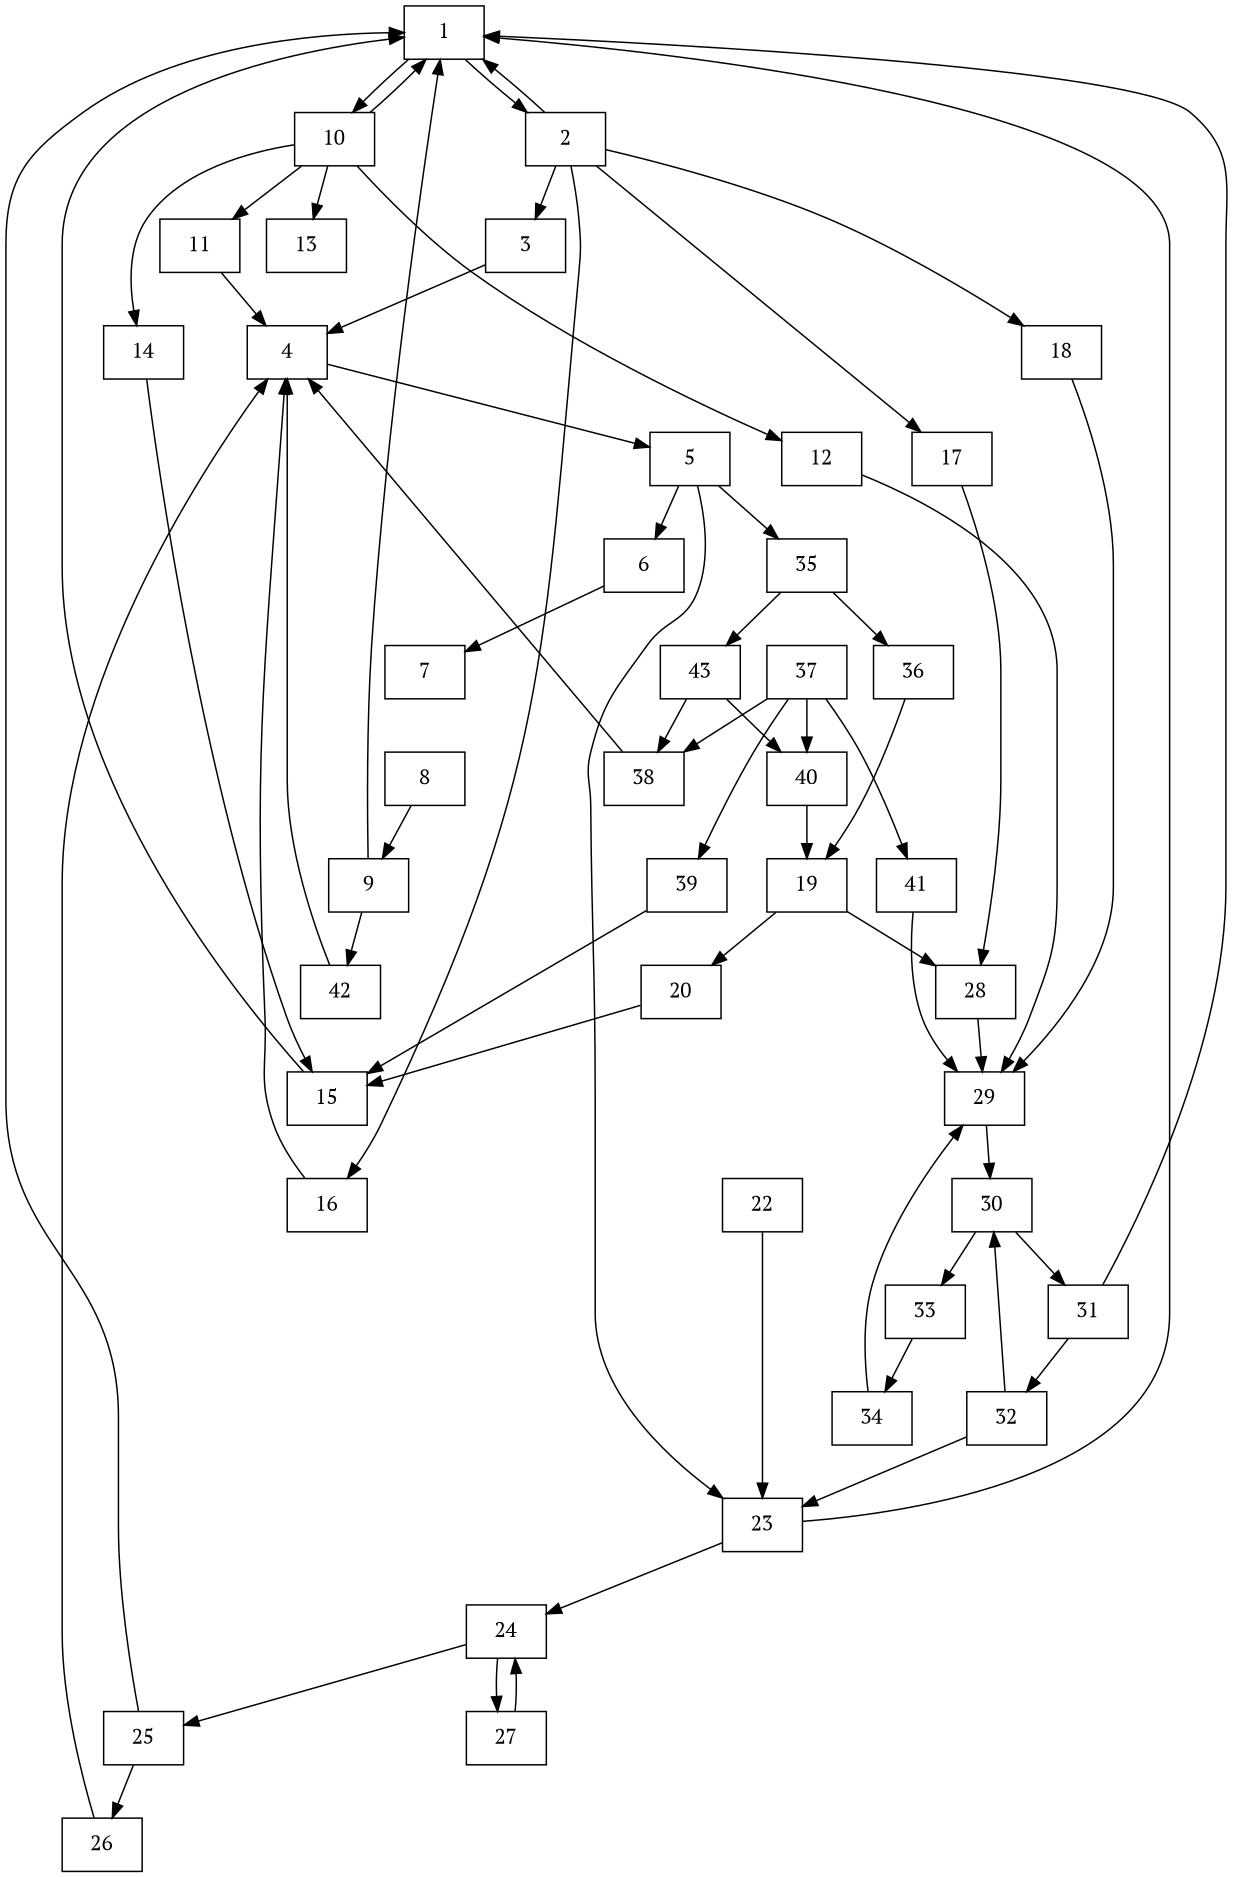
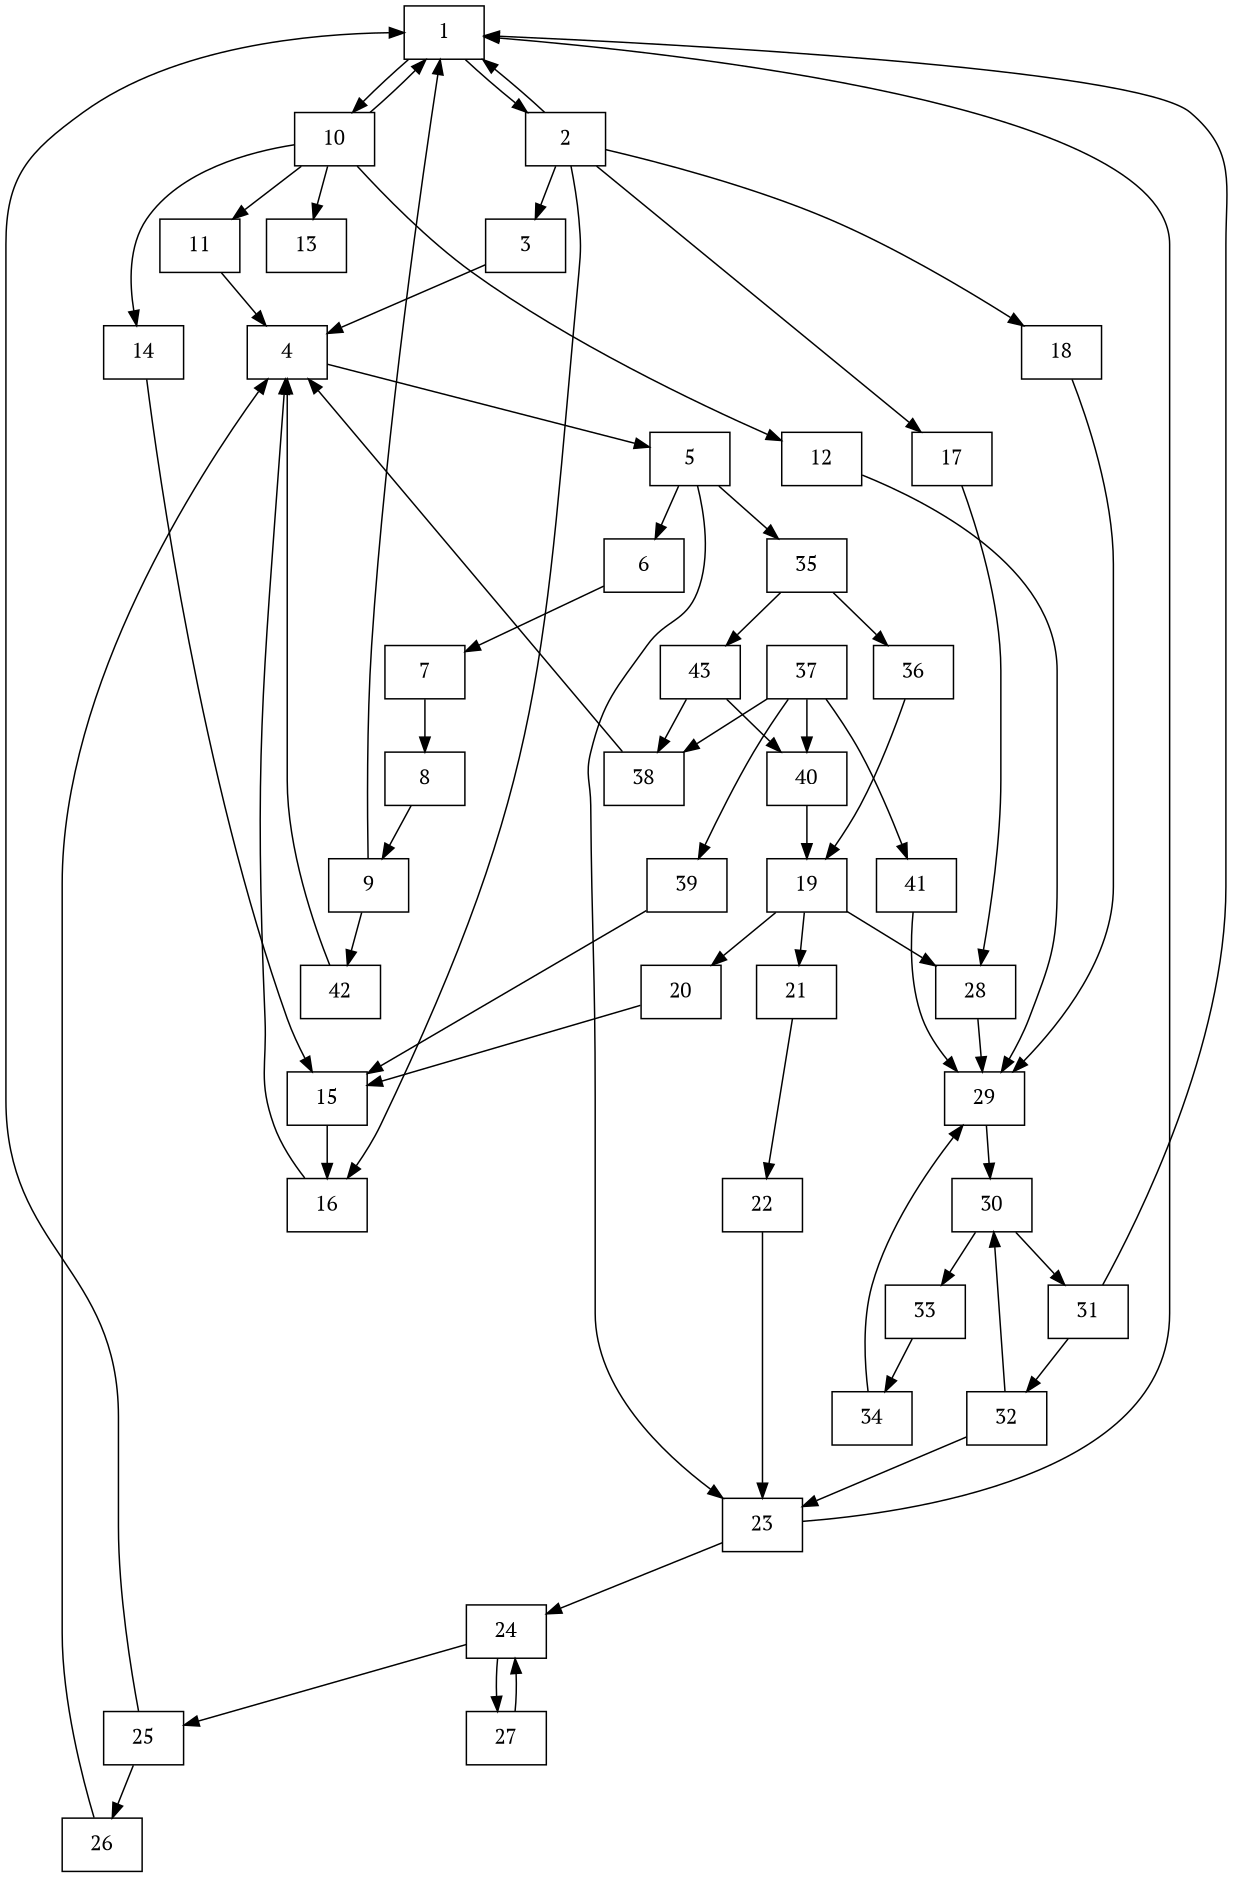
  digraph {
    fontname="PT Serif"
    node [fontname="PT Serif" shape=box]
    edge [fontname="PT Serif"]
    1 [height=0.50 width=0.75]
    2 [height=0.50 width=0.75]
    10 [height=0.50 width=0.75]
    18 [height=0.50 width=0.75]
    17 [height=0.50 width=0.75]
    16 [height=0.50 width=0.75]
    3 [height=0.50 width=0.75]
    14 [height=0.50 width=0.75]
    12 [height=0.50 width=0.75]
    13 [height=0.50 width=0.75]
    11 [height=0.50 width=0.75]
    29 [height=0.50 width=0.75]
    28 [height=0.50 width=0.75]
    4 [height=0.50 width=0.75]
    15 [height=0.50 width=0.75]
    30 [height=0.50 width=0.75]
    19 [height=0.50 width=0.75]
    20 [height=0.50 width=0.75]
+   21 [height=0.50 width=0.75]
    5 [height=0.50 width=0.75]
    23 [height=0.50 width=0.75]
    35 [height=0.50 width=0.75]
    6 [height=0.50 width=0.75]
    24 [height=0.50 width=0.75]
    43 [height=0.50 width=0.75]
    36 [height=0.50 width=0.75]
    7 [height=0.50 width=0.75]
    22 [height=0.50 width=0.75]
    25 [height=0.50 width=0.75]
    27 [height=0.50 width=0.75]
    40 [height=0.50 width=0.75]
    38 [height=0.50 width=0.75]
    8 [height=0.50 width=0.75]
    37 [height=0.50 width=0.75]
    39 [height=0.50 width=0.75]
    41 [height=0.50 width=0.75]
    31 [height=0.50 width=0.75]
    33 [height=0.50 width=0.75]
    32 [height=0.50 width=0.75]
    34 [height=0.50 width=0.75]
    9 [height=0.50 width=0.75]
    26 [height=0.50 width=0.75]
    42 [height=0.50 width=0.75]
    1 -> 2
    1 -> 10
    2 -> 1
    2 -> 18
    2 -> 17
    2 -> 16
    2 -> 3
    10 -> 1
    10 -> 14
    10 -> 12
    10 -> 13
    10 -> 11
    18 -> 29
    17 -> 28
    16 -> 4
    3 -> 4
    14 -> 15
    12 -> 29
    11 -> 4
    29 -> 30
    28 -> 29
    4 -> 5
-   15 -> 1
+   15 -> 16
    30 -> 31
    30 -> 33
    19 -> 28
    19 -> 20
+   19 -> 21
    20 -> 15
+   21 -> 22
    5 -> 23
    5 -> 35
    5 -> 6
    23 -> 1
    23 -> 24
    35 -> 43
    35 -> 36
    6 -> 7
    24 -> 25
    24 -> 27
    43 -> 40
    43 -> 38
    36 -> 19
+   7 -> 8
    22 -> 23
    25 -> 1
    25 -> 26
    27 -> 24
    40 -> 19
    38 -> 4
    8 -> 9
    37 -> 40
    37 -> 38
    37 -> 39
    37 -> 41
    39 -> 15
    41 -> 29
    31 -> 1
    31 -> 32
    33 -> 34
    32 -> 30
    32 -> 23
    34 -> 29
    9 -> 1
    9 -> 42
    26 -> 4
    42 -> 4
  }
